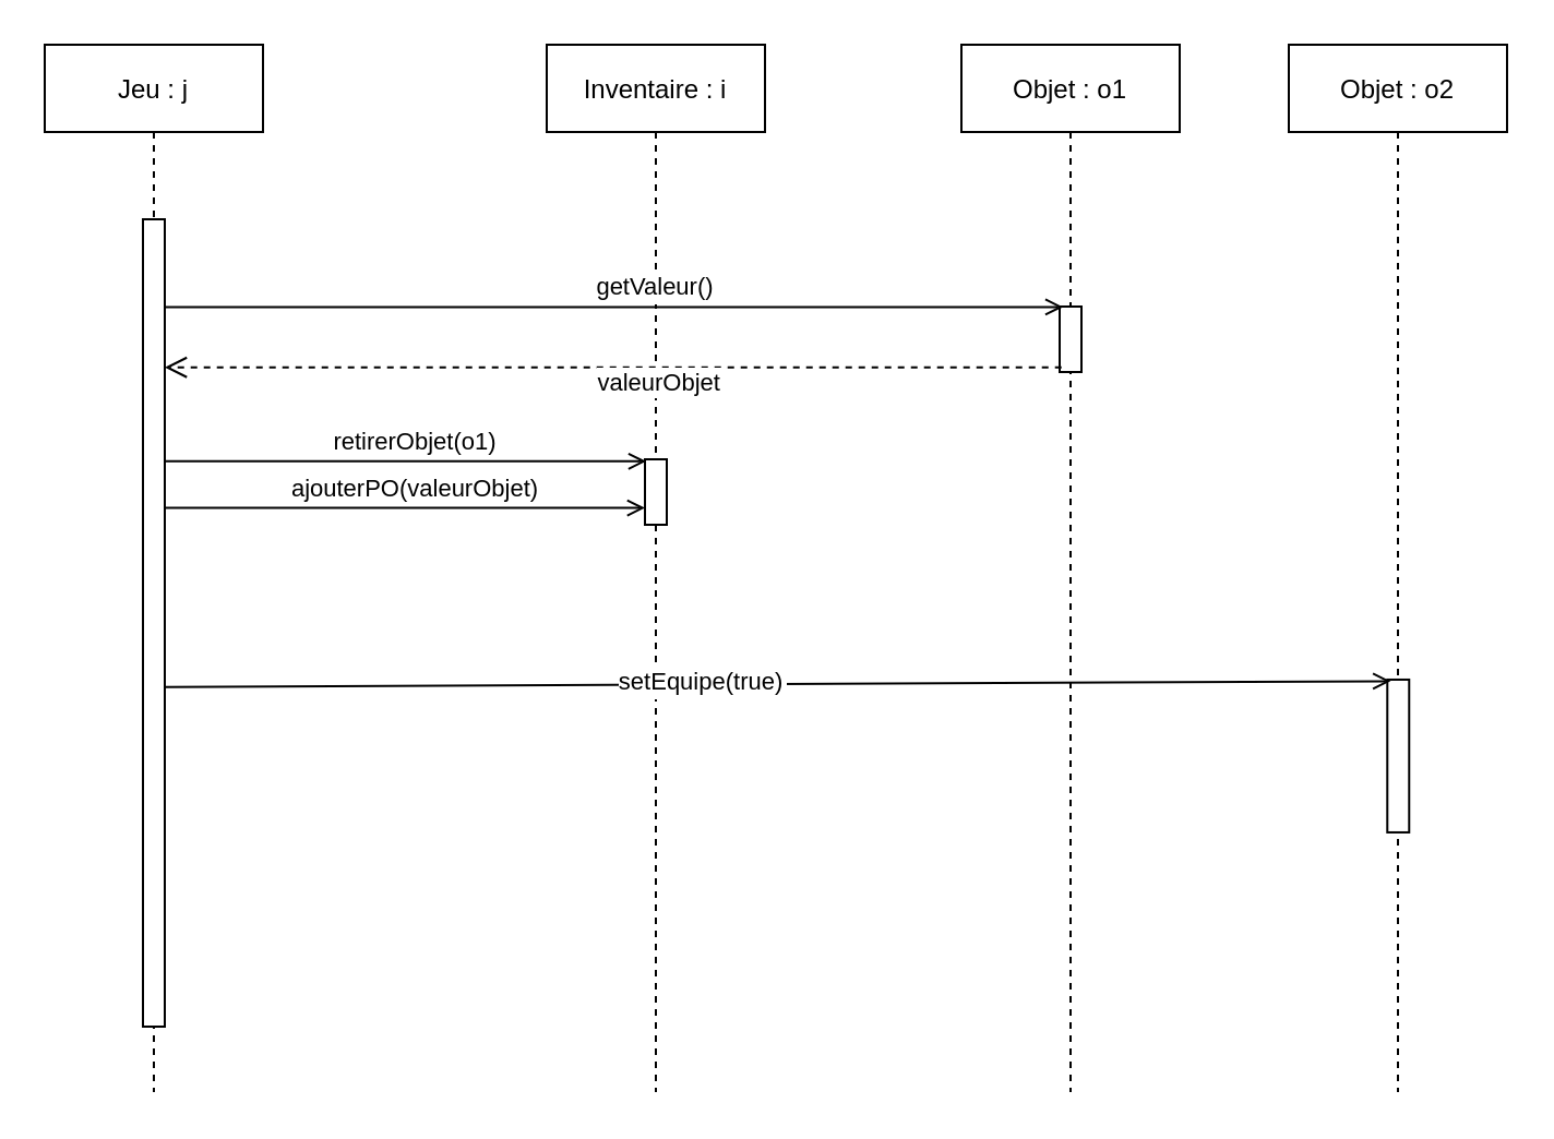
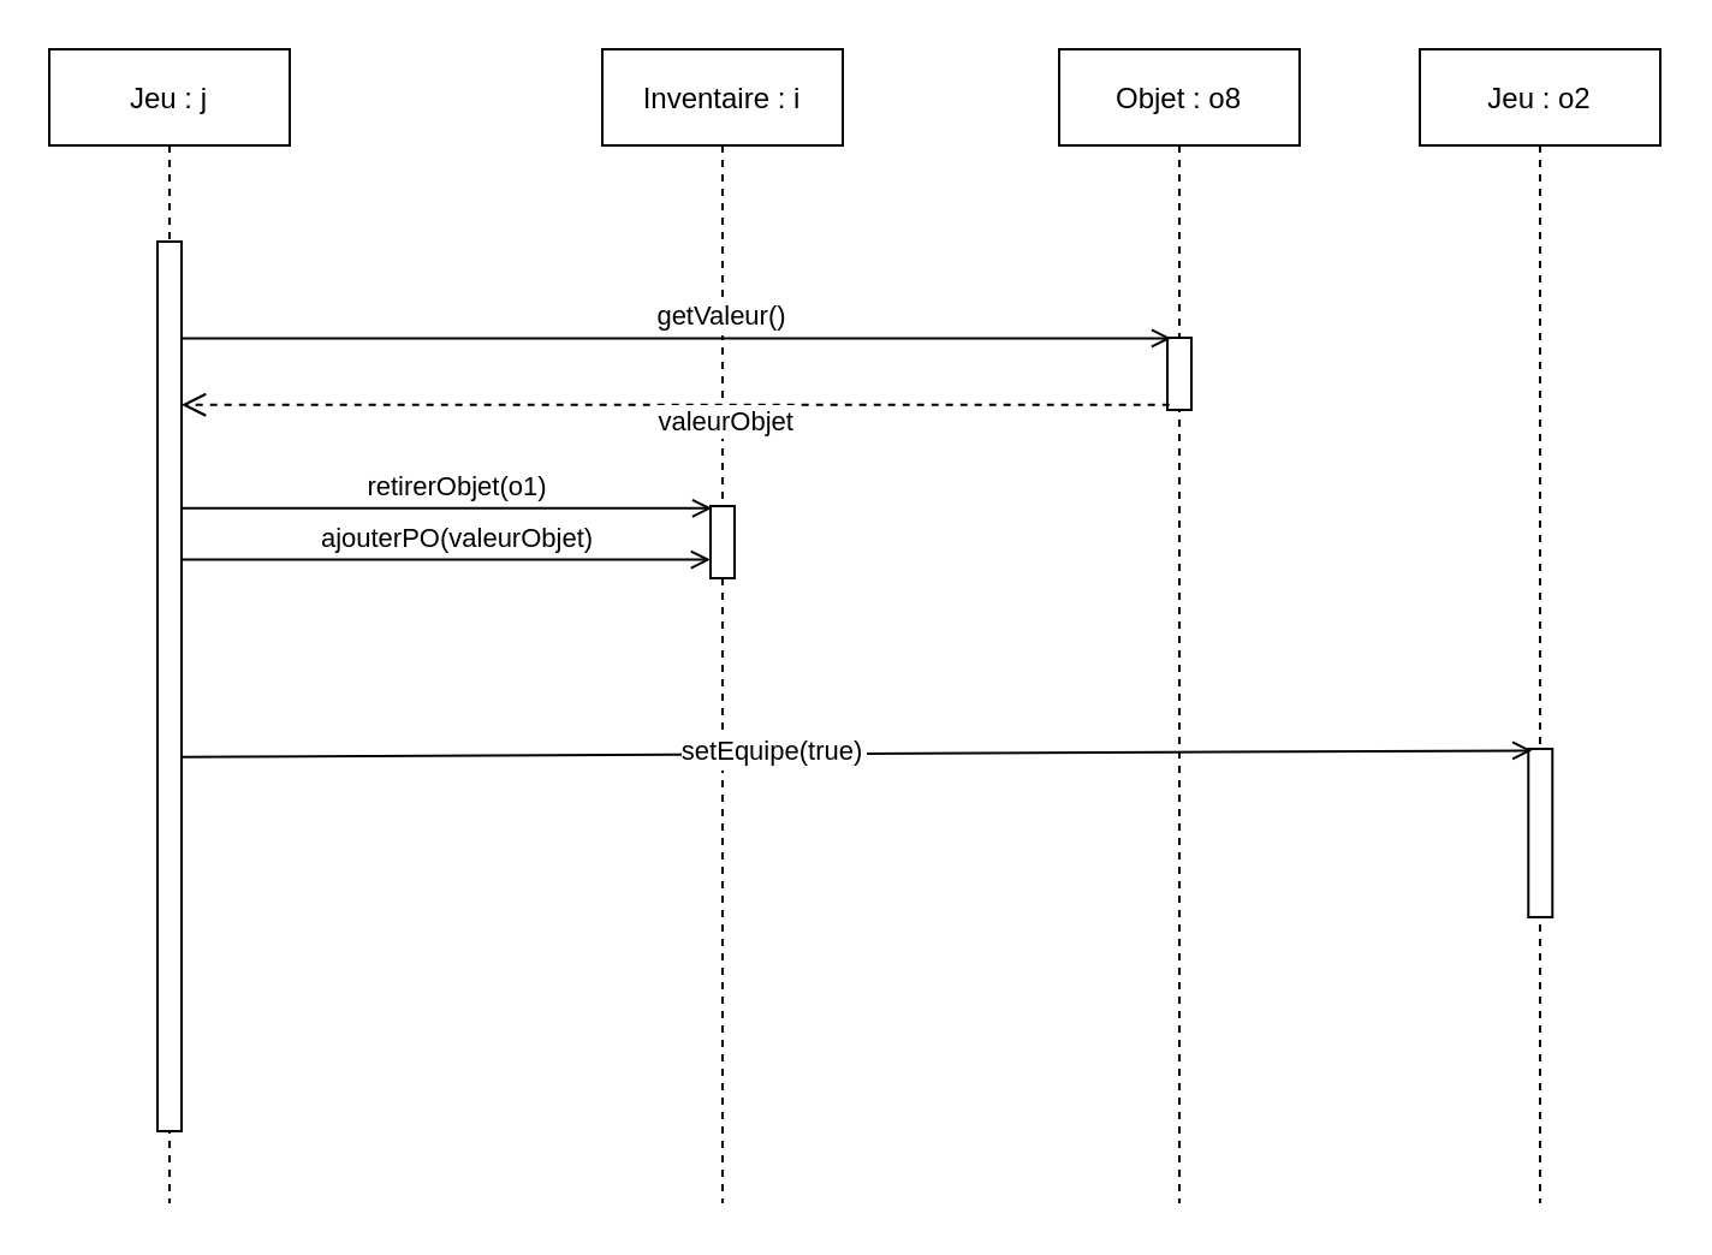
  <mxCell id="0" />
  <mxCell id="1" parent="0" />
  <mxCell id="2" value="Jeu : j" style="shape=umlLifeline;perimeter=lifelinePerimeter;container=1;collapsible=0;recursiveResize=0;rounded=0;shadow=0;strokeWidth=1;" parent="1" vertex="1"><mxGeometry x="20" y="20" width="100" height="480" as="geometry" /></mxCell>
  <mxCell id="3" value="" style="points=[];perimeter=orthogonalPerimeter;rounded=0;shadow=0;strokeWidth=1;" parent="2" vertex="1"><mxGeometry x="45" y="80" width="10" height="370" as="geometry" /></mxCell>
- <mxCell id="4" value="Objet : o1" style="shape=umlLifeline;perimeter=lifelinePerimeter;container=1;collapsible=0;recursiveResize=0;rounded=0;shadow=0;strokeWidth=1;" parent="1" vertex="1"><mxGeometry x="440" y="20" width="100" height="480" as="geometry" /></mxCell>
+ <mxCell id="4" value="Objet : o8" style="shape=umlLifeline;perimeter=lifelinePerimeter;container=1;collapsible=0;recursiveResize=0;rounded=0;shadow=0;strokeWidth=1;" parent="1" vertex="1"><mxGeometry x="440" y="20" width="100" height="480" as="geometry" /></mxCell>
  <mxCell id="5" value="" style="points=[];perimeter=orthogonalPerimeter;rounded=0;shadow=0;strokeWidth=1;" parent="4" vertex="1"><mxGeometry x="45" y="120" width="10" height="30" as="geometry" /></mxCell>
  <mxCell id="6" value="Inventaire : i" style="shape=umlLifeline;perimeter=lifelinePerimeter;container=1;collapsible=0;recursiveResize=0;rounded=0;shadow=0;strokeWidth=1;" parent="1" vertex="1"><mxGeometry x="250" y="20" width="100" height="480" as="geometry" /></mxCell>
  <mxCell id="7" value="" style="points=[];perimeter=orthogonalPerimeter;rounded=0;shadow=0;strokeWidth=1;" parent="6" vertex="1"><mxGeometry x="45" y="190" width="10" height="30" as="geometry" /></mxCell>
  <mxCell id="8" value="getValeur()" style="verticalAlign=bottom;endArrow=open;endSize=6;shadow=0;strokeWidth=1;entryX=0.159;entryY=0.007;entryDx=0;entryDy=0;entryPerimeter=0;" parent="1" source="3" target="5" edge="1"><mxGeometry x="0.094" relative="1" as="geometry"><mxPoint x="265.9" y="151.45" as="targetPoint" /><mxPoint x="86.24" y="150.42" as="sourcePoint" /><mxPoint as="offset" /></mxGeometry></mxCell>
  <mxCell id="9" value="valeurObjet" style="verticalAlign=bottom;endArrow=open;dashed=1;endSize=8;shadow=0;strokeWidth=1;exitX=0.086;exitY=0.929;exitDx=0;exitDy=0;exitPerimeter=0;" parent="1" source="5" target="3" edge="1"><mxGeometry x="-0.105" y="16" relative="1" as="geometry"><mxPoint x="85" y="500.11" as="targetPoint" /><mxPoint x="630" y="299" as="sourcePoint" /><mxPoint as="offset" /></mxGeometry></mxCell>
  <mxCell id="10" value="ajouterPO(valeurObjet)" style="verticalAlign=bottom;endArrow=open;endSize=6;shadow=0;strokeWidth=1;entryX=0;entryY=0.743;entryDx=0;entryDy=0;entryPerimeter=0;" parent="1" source="3" target="7" edge="1"><mxGeometry x="0.045" relative="1" as="geometry"><mxPoint x="450" y="315" as="targetPoint" /><mxPoint x="85.55" y="293.18" as="sourcePoint" /><mxPoint as="offset" /></mxGeometry></mxCell>
- <mxCell id="11" value="Objet : o2" style="shape=umlLifeline;perimeter=lifelinePerimeter;container=1;collapsible=0;recursiveResize=0;rounded=0;shadow=0;strokeWidth=1;" parent="1" vertex="1"><mxGeometry x="590" y="20" width="100" height="480" as="geometry" /></mxCell>
+ <mxCell id="11" value="Jeu : o2" style="shape=umlLifeline;perimeter=lifelinePerimeter;container=1;collapsible=0;recursiveResize=0;rounded=0;shadow=0;strokeWidth=1;" parent="1" vertex="1"><mxGeometry x="590" y="20" width="100" height="480" as="geometry" /></mxCell>
  <mxCell id="12" value="" style="points=[];perimeter=orthogonalPerimeter;rounded=0;shadow=0;strokeWidth=1;" parent="11" vertex="1"><mxGeometry x="45.14" y="290.98" width="10" height="70" as="geometry" /></mxCell>
  <mxCell id="13" value="setEquipe(true)" style="verticalAlign=bottom;endArrow=open;endSize=6;shadow=0;strokeWidth=1;exitX=0.986;exitY=0.71;exitDx=0;exitDy=0;exitPerimeter=0;entryX=0.153;entryY=0.01;entryDx=0;entryDy=0;entryPerimeter=0;" parent="1" target="12" edge="1"><mxGeometry x="-0.125" y="-8" relative="1" as="geometry"><mxPoint x="790" y="316" as="targetPoint" /><mxPoint x="75" y="314.38" as="sourcePoint" /><mxPoint as="offset" /></mxGeometry></mxCell>
  <mxCell id="14" value="retirerObjet(o1)" style="verticalAlign=bottom;endArrow=open;endSize=6;shadow=0;strokeWidth=1;entryX=0.056;entryY=0.03;entryDx=0;entryDy=0;entryPerimeter=0;" parent="1" source="3" target="7" edge="1"><mxGeometry x="0.043" relative="1" as="geometry"><mxPoint x="440" y="270" as="targetPoint" /><mxPoint x="70" y="218" as="sourcePoint" /><mxPoint as="offset" /></mxGeometry></mxCell>
